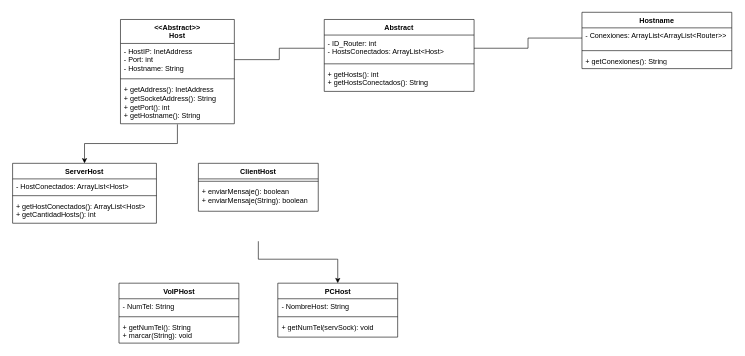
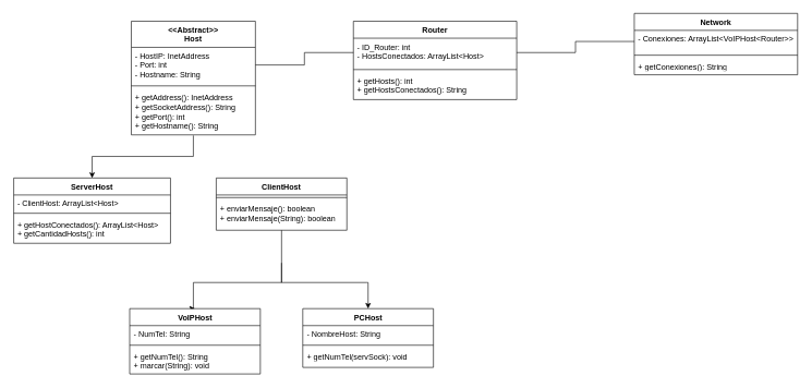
  <mxCell id="0" />
  <mxCell id="1" parent="0" />
  <mxCell id="2" value="&lt;div&gt;&amp;lt;&amp;lt;Abstract&amp;gt;&amp;gt;&lt;/div&gt;Host" style="swimlane;fontStyle=1;align=center;verticalAlign=top;childLayout=stackLayout;horizontal=1;startSize=40;horizontalStack=0;resizeParent=1;resizeParentMax=0;resizeLast=0;collapsible=1;marginBottom=0;whiteSpace=wrap;html=1;" parent="1" vertex="1"><mxGeometry x="200" y="32" width="190" height="174" as="geometry" /></mxCell>
  <mxCell id="3" value="- HostIP: InetAddress&lt;div&gt;- Port: int&lt;/div&gt;&lt;div&gt;- Hostname: String&lt;/div&gt;" style="text;strokeColor=none;fillColor=none;align=left;verticalAlign=top;spacingLeft=4;spacingRight=4;overflow=hidden;rotatable=0;points=[[0,0.5],[1,0.5]];portConstraint=eastwest;whiteSpace=wrap;html=1;" parent="2" vertex="1"><mxGeometry y="40" width="190" height="54" as="geometry" /></mxCell>
  <mxCell id="4" value="" style="line;strokeWidth=1;fillColor=none;align=left;verticalAlign=middle;spacingTop=-1;spacingLeft=3;spacingRight=3;rotatable=0;labelPosition=right;points=[];portConstraint=eastwest;strokeColor=inherit;" parent="2" vertex="1"><mxGeometry y="94" width="190" height="10" as="geometry" /></mxCell>
  <mxCell id="5" value="+ getAddress(): InetAddress&lt;div&gt;+ getSocketAddress(): String&lt;/div&gt;&lt;div&gt;+ getPort(): int&lt;/div&gt;&lt;div&gt;+ getHostname(): String&lt;/div&gt;" style="text;strokeColor=none;fillColor=none;align=left;verticalAlign=top;spacingLeft=4;spacingRight=4;overflow=hidden;rotatable=0;points=[[0,0.5],[1,0.5]];portConstraint=eastwest;whiteSpace=wrap;html=1;" parent="2" vertex="1"><mxGeometry y="104" width="190" height="70" as="geometry" /></mxCell>
  <mxCell id="6" value="ServerHost" style="swimlane;fontStyle=1;align=center;verticalAlign=top;childLayout=stackLayout;horizontal=1;startSize=26;horizontalStack=0;resizeParent=1;resizeParentMax=0;resizeLast=0;collapsible=1;marginBottom=0;whiteSpace=wrap;html=1;" parent="1" vertex="1"><mxGeometry x="20" y="272" width="240" height="100" as="geometry" /></mxCell>
- <mxCell id="7" value="- HostConectados: ArrayList&amp;lt;Host&amp;gt;" style="text;strokeColor=none;fillColor=none;align=left;verticalAlign=top;spacingLeft=4;spacingRight=4;overflow=hidden;rotatable=0;points=[[0,0.5],[1,0.5]];portConstraint=eastwest;whiteSpace=wrap;html=1;" parent="6" vertex="1"><mxGeometry y="26" width="240" height="24" as="geometry" /></mxCell>
+ <mxCell id="7" value="- ClientHost: ArrayList&amp;lt;Host&amp;gt;" style="text;strokeColor=none;fillColor=none;align=left;verticalAlign=top;spacingLeft=4;spacingRight=4;overflow=hidden;rotatable=0;points=[[0,0.5],[1,0.5]];portConstraint=eastwest;whiteSpace=wrap;html=1;" parent="6" vertex="1"><mxGeometry y="26" width="240" height="24" as="geometry" /></mxCell>
  <mxCell id="8" value="" style="line;strokeWidth=1;fillColor=none;align=left;verticalAlign=middle;spacingTop=-1;spacingLeft=3;spacingRight=3;rotatable=0;labelPosition=right;points=[];portConstraint=eastwest;strokeColor=inherit;" parent="6" vertex="1"><mxGeometry y="50" width="240" height="8" as="geometry" /></mxCell>
  <mxCell id="9" value="+ getHostConectados(): ArrayList&amp;lt;Host&amp;gt;&lt;div&gt;+ getCantidadHosts(): int&lt;/div&gt;" style="text;strokeColor=none;fillColor=none;align=left;verticalAlign=top;spacingLeft=4;spacingRight=4;overflow=hidden;rotatable=0;points=[[0,0.5],[1,0.5]];portConstraint=eastwest;whiteSpace=wrap;html=1;" parent="6" vertex="1"><mxGeometry y="58" width="240" height="42" as="geometry" /></mxCell>
  <mxCell id="10" value="ClientHost" style="swimlane;fontStyle=1;align=center;verticalAlign=top;childLayout=stackLayout;horizontal=1;startSize=26;horizontalStack=0;resizeParent=1;resizeParentMax=0;resizeLast=0;collapsible=1;marginBottom=0;whiteSpace=wrap;html=1;" parent="1" vertex="1"><mxGeometry x="330" y="272" width="200" height="80" as="geometry" /></mxCell>
  <mxCell id="11" value="" style="line;strokeWidth=1;fillColor=none;align=left;verticalAlign=middle;spacingTop=-1;spacingLeft=3;spacingRight=3;rotatable=0;labelPosition=right;points=[];portConstraint=eastwest;strokeColor=inherit;" parent="10" vertex="1"><mxGeometry y="26" width="200" height="8" as="geometry" /></mxCell>
  <mxCell id="12" value="&lt;div&gt;&lt;span style=&quot;background-color: transparent; color: light-dark(rgb(0, 0, 0), rgb(255, 255, 255));&quot;&gt;+ enviarMensaje(): boolean&lt;/span&gt;&lt;/div&gt;&lt;div&gt;+ enviarMensaje(String): boolean&lt;/div&gt;" style="text;strokeColor=none;fillColor=none;align=left;verticalAlign=top;spacingLeft=4;spacingRight=4;overflow=hidden;rotatable=0;points=[[0,0.5],[1,0.5]];portConstraint=eastwest;whiteSpace=wrap;html=1;" parent="10" vertex="1"><mxGeometry y="34" width="200" height="46" as="geometry" /></mxCell>
- <mxCell id="13" value="Hostname" style="swimlane;fontStyle=1;align=center;verticalAlign=top;childLayout=stackLayout;horizontal=1;startSize=26;horizontalStack=0;resizeParent=1;resizeParentMax=0;resizeLast=0;collapsible=1;marginBottom=0;whiteSpace=wrap;html=1;" parent="1" vertex="1"><mxGeometry x="970" y="20" width="250" height="94" as="geometry" /></mxCell>
- <mxCell id="14" value="- Conexiones: ArrayList&amp;lt;ArrayList&amp;lt;Router&amp;gt;&amp;gt;" style="text;strokeColor=none;fillColor=none;align=left;verticalAlign=top;spacingLeft=4;spacingRight=4;overflow=hidden;rotatable=0;points=[[0,0.5],[1,0.5]];portConstraint=eastwest;whiteSpace=wrap;html=1;" parent="13" vertex="1"><mxGeometry y="26" width="250" height="34" as="geometry" /></mxCell>
+ <mxCell id="13" value="Network" style="swimlane;fontStyle=1;align=center;verticalAlign=top;childLayout=stackLayout;horizontal=1;startSize=26;horizontalStack=0;resizeParent=1;resizeParentMax=0;resizeLast=0;collapsible=1;marginBottom=0;whiteSpace=wrap;html=1;" parent="1" vertex="1"><mxGeometry x="970" y="20" width="250" height="94" as="geometry" /></mxCell>
+ <mxCell id="14" value="- Conexiones: ArrayList&amp;lt;VoIPHost&amp;lt;Router&amp;gt;&amp;gt;" style="text;strokeColor=none;fillColor=none;align=left;verticalAlign=top;spacingLeft=4;spacingRight=4;overflow=hidden;rotatable=0;points=[[0,0.5],[1,0.5]];portConstraint=eastwest;whiteSpace=wrap;html=1;" parent="13" vertex="1"><mxGeometry y="26" width="250" height="34" as="geometry" /></mxCell>
  <mxCell id="15" value="" style="line;strokeWidth=1;fillColor=none;align=left;verticalAlign=middle;spacingTop=-1;spacingLeft=3;spacingRight=3;rotatable=0;labelPosition=right;points=[];portConstraint=eastwest;strokeColor=inherit;" parent="13" vertex="1"><mxGeometry y="60" width="250" height="8" as="geometry" /></mxCell>
  <mxCell id="16" value="+ getConexiones(): String" style="text;strokeColor=none;fillColor=none;align=left;verticalAlign=top;spacingLeft=4;spacingRight=4;overflow=hidden;rotatable=0;points=[[0,0.5],[1,0.5]];portConstraint=eastwest;whiteSpace=wrap;html=1;" parent="13" vertex="1"><mxGeometry y="68" width="250" height="26" as="geometry" /></mxCell>
  <mxCell id="17" style="edgeStyle=orthogonalEdgeStyle;rounded=0;orthogonalLoop=1;jettySize=auto;html=1;exitX=0.5;exitY=0;exitDx=0;exitDy=0;entryX=0.5;entryY=1.014;entryDx=0;entryDy=0;entryPerimeter=0;startArrow=classic;startFill=1;endArrow=none;endFill=0;" parent="1" source="6" target="5" edge="1"><mxGeometry relative="1" as="geometry" /></mxCell>
- <mxCell id="18" value="Abstract" style="swimlane;fontStyle=1;align=center;verticalAlign=top;childLayout=stackLayout;horizontal=1;startSize=26;horizontalStack=0;resizeParent=1;resizeParentMax=0;resizeLast=0;collapsible=1;marginBottom=0;whiteSpace=wrap;html=1;" vertex="1" parent="1"><mxGeometry x="540" y="32" width="250" height="120" as="geometry" /></mxCell>
+ <mxCell id="18" value="Router" style="swimlane;fontStyle=1;align=center;verticalAlign=top;childLayout=stackLayout;horizontal=1;startSize=26;horizontalStack=0;resizeParent=1;resizeParentMax=0;resizeLast=0;collapsible=1;marginBottom=0;whiteSpace=wrap;html=1;" vertex="1" parent="1"><mxGeometry x="540" y="32" width="250" height="120" as="geometry" /></mxCell>
  <mxCell id="19" value="- ID_Router: int&lt;div&gt;- HostsConectados: ArrayList&amp;lt;Host&amp;gt;&lt;/div&gt;" style="text;strokeColor=none;fillColor=none;align=left;verticalAlign=top;spacingLeft=4;spacingRight=4;overflow=hidden;rotatable=0;points=[[0,0.5],[1,0.5]];portConstraint=eastwest;whiteSpace=wrap;html=1;" vertex="1" parent="18"><mxGeometry y="26" width="250" height="44" as="geometry" /></mxCell>
  <mxCell id="20" value="" style="line;strokeWidth=1;fillColor=none;align=left;verticalAlign=middle;spacingTop=-1;spacingLeft=3;spacingRight=3;rotatable=0;labelPosition=right;points=[];portConstraint=eastwest;strokeColor=inherit;" vertex="1" parent="18"><mxGeometry y="70" width="250" height="8" as="geometry" /></mxCell>
  <mxCell id="21" value="+ getHosts(): int&lt;div&gt;+ getHostsConectados(): String&lt;/div&gt;" style="text;strokeColor=none;fillColor=none;align=left;verticalAlign=top;spacingLeft=4;spacingRight=4;overflow=hidden;rotatable=0;points=[[0,0.5],[1,0.5]];portConstraint=eastwest;whiteSpace=wrap;html=1;" vertex="1" parent="18"><mxGeometry y="78" width="250" height="42" as="geometry" /></mxCell>
  <mxCell id="22" style="edgeStyle=orthogonalEdgeStyle;rounded=0;orthogonalLoop=1;jettySize=auto;html=1;exitX=1;exitY=0.5;exitDx=0;exitDy=0;entryX=0;entryY=0.5;entryDx=0;entryDy=0;endArrow=none;endFill=0;" edge="1" parent="1" source="3" target="19"><mxGeometry relative="1" as="geometry" /></mxCell>
  <mxCell id="23" style="edgeStyle=orthogonalEdgeStyle;rounded=0;orthogonalLoop=1;jettySize=auto;html=1;exitX=1;exitY=0.5;exitDx=0;exitDy=0;entryX=0;entryY=0.5;entryDx=0;entryDy=0;endArrow=none;endFill=0;" edge="1" parent="1" source="19" target="14"><mxGeometry relative="1" as="geometry" /></mxCell>
+ <mxCell id="24" style="edgeStyle=orthogonalEdgeStyle;rounded=0;orthogonalLoop=1;jettySize=auto;html=1;exitX=0.5;exitY=0;exitDx=0;exitDy=0;entryX=0.5;entryY=1;entryDx=0;entryDy=0;startArrow=classic;startFill=1;endArrow=none;endFill=0;" edge="1" parent="1" source="25" target="10"><mxGeometry relative="1" as="geometry"><Array as="points"><mxPoint x="295" y="432" /><mxPoint x="430" y="432" /></Array></mxGeometry></mxCell>
  <mxCell id="25" value="VoIPHost" style="swimlane;fontStyle=1;align=center;verticalAlign=top;childLayout=stackLayout;horizontal=1;startSize=26;horizontalStack=0;resizeParent=1;resizeParentMax=0;resizeLast=0;collapsible=1;marginBottom=0;whiteSpace=wrap;html=1;" vertex="1" parent="1"><mxGeometry x="197.5" y="472" width="200" height="100" as="geometry" /></mxCell>
  <mxCell id="26" value="- NumTel: String" style="text;strokeColor=none;fillColor=none;align=left;verticalAlign=top;spacingLeft=4;spacingRight=4;overflow=hidden;rotatable=0;points=[[0,0.5],[1,0.5]];portConstraint=eastwest;whiteSpace=wrap;html=1;" vertex="1" parent="25"><mxGeometry y="26" width="200" height="26" as="geometry" /></mxCell>
  <mxCell id="27" value="" style="line;strokeWidth=1;fillColor=none;align=left;verticalAlign=middle;spacingTop=-1;spacingLeft=3;spacingRight=3;rotatable=0;labelPosition=right;points=[];portConstraint=eastwest;strokeColor=inherit;" vertex="1" parent="25"><mxGeometry y="52" width="200" height="8" as="geometry" /></mxCell>
  <mxCell id="28" value="+ getNumTel(): String&lt;div&gt;+ marcar(String): void&lt;/div&gt;" style="text;strokeColor=none;fillColor=none;align=left;verticalAlign=top;spacingLeft=4;spacingRight=4;overflow=hidden;rotatable=0;points=[[0,0.5],[1,0.5]];portConstraint=eastwest;whiteSpace=wrap;html=1;" vertex="1" parent="25"><mxGeometry y="60" width="200" height="40" as="geometry" /></mxCell>
  <mxCell id="29" style="edgeStyle=orthogonalEdgeStyle;rounded=0;orthogonalLoop=1;jettySize=auto;html=1;exitX=0.5;exitY=0;exitDx=0;exitDy=0;startArrow=classic;startFill=1;endArrow=none;endFill=0;" edge="1" parent="1" source="30"><mxGeometry relative="1" as="geometry"><mxPoint x="430" y="402" as="targetPoint" /><Array as="points"><mxPoint x="560" y="432" /><mxPoint x="431" y="432" /></Array></mxGeometry></mxCell>
  <mxCell id="30" value="PCHost" style="swimlane;fontStyle=1;align=center;verticalAlign=top;childLayout=stackLayout;horizontal=1;startSize=26;horizontalStack=0;resizeParent=1;resizeParentMax=0;resizeLast=0;collapsible=1;marginBottom=0;whiteSpace=wrap;html=1;" vertex="1" parent="1"><mxGeometry x="462.5" y="472" width="200" height="90" as="geometry" /></mxCell>
  <mxCell id="31" value="- NombreHost: String" style="text;strokeColor=none;fillColor=none;align=left;verticalAlign=top;spacingLeft=4;spacingRight=4;overflow=hidden;rotatable=0;points=[[0,0.5],[1,0.5]];portConstraint=eastwest;whiteSpace=wrap;html=1;" vertex="1" parent="30"><mxGeometry y="26" width="200" height="26" as="geometry" /></mxCell>
  <mxCell id="32" value="" style="line;strokeWidth=1;fillColor=none;align=left;verticalAlign=middle;spacingTop=-1;spacingLeft=3;spacingRight=3;rotatable=0;labelPosition=right;points=[];portConstraint=eastwest;strokeColor=inherit;" vertex="1" parent="30"><mxGeometry y="52" width="200" height="8" as="geometry" /></mxCell>
  <mxCell id="33" value="+ getNumTel(servSock): void" style="text;strokeColor=none;fillColor=none;align=left;verticalAlign=top;spacingLeft=4;spacingRight=4;overflow=hidden;rotatable=0;points=[[0,0.5],[1,0.5]];portConstraint=eastwest;whiteSpace=wrap;html=1;" vertex="1" parent="30"><mxGeometry y="60" width="200" height="30" as="geometry" /></mxCell>
